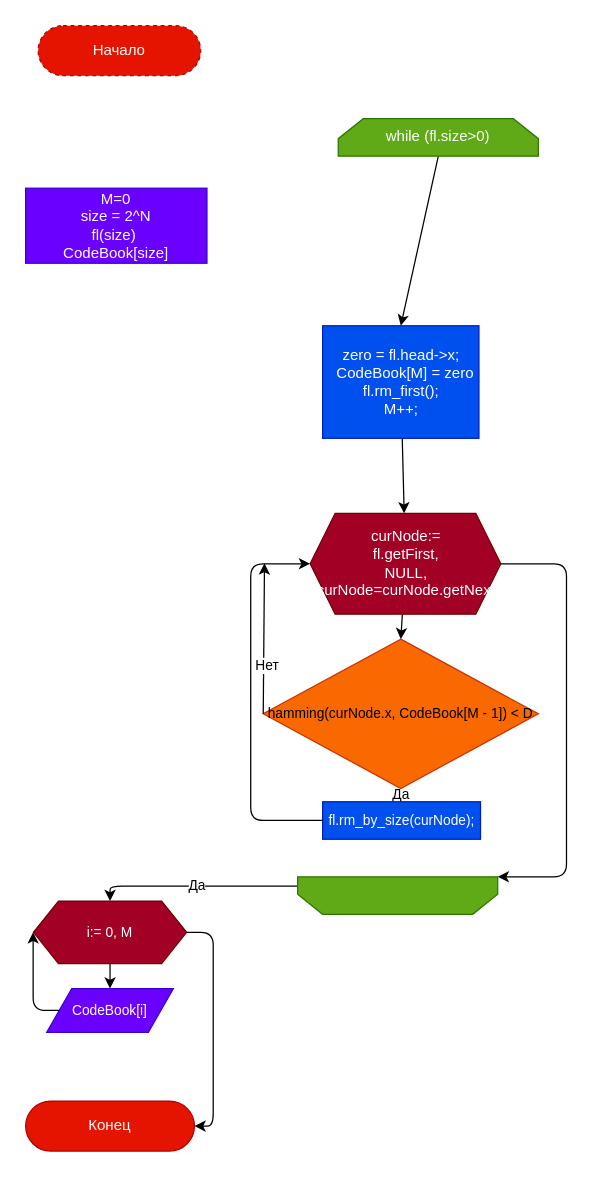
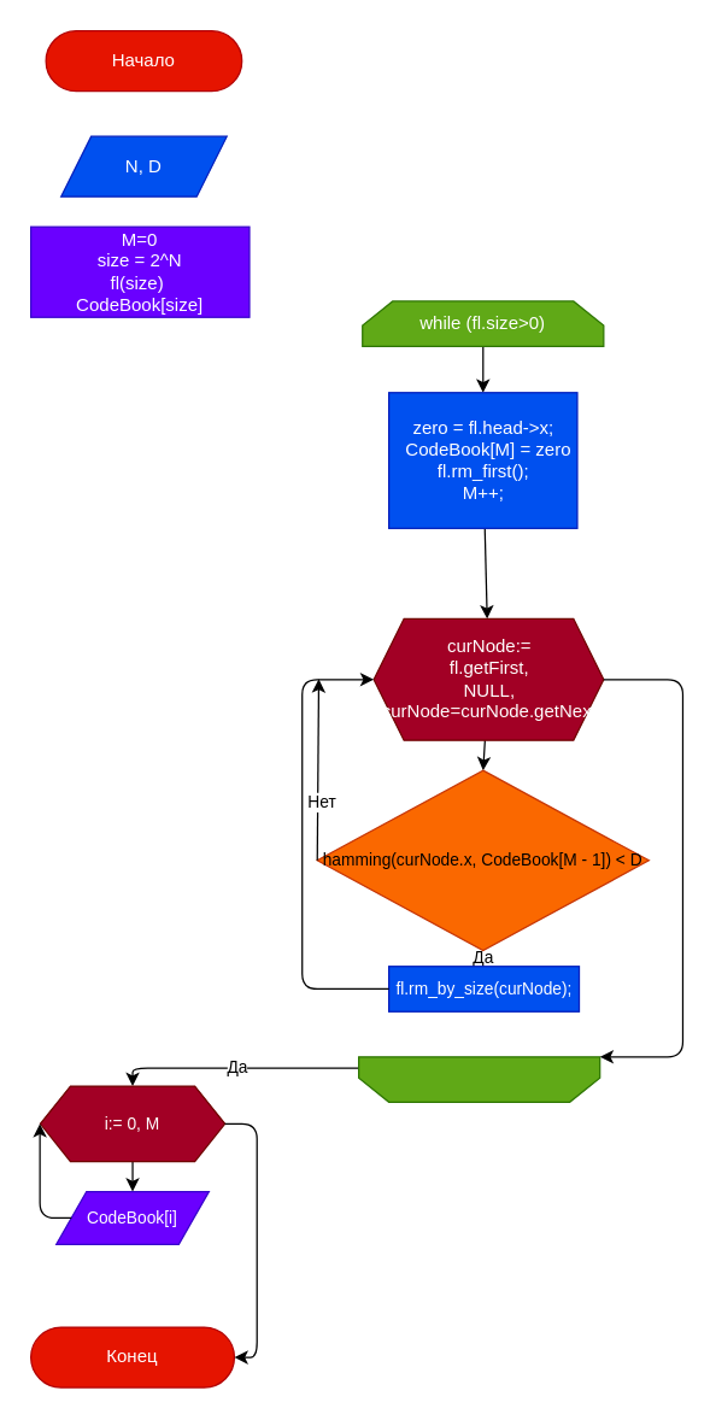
  <mxCell id="0" />
  <mxCell id="1" parent="0" />
- <mxCell id="2" value="Начало" style="rounded=1;whiteSpace=wrap;html=1;arcSize=50;fillColor=#e51400;fontColor=#ffffff;strokeColor=#B20000;dashed=1;" vertex="1" parent="1"><mxGeometry x="30" y="20" width="130" height="40" as="geometry" /></mxCell>
+ <mxCell id="2" value="Начало" style="rounded=1;whiteSpace=wrap;html=1;arcSize=50;fillColor=#e51400;fontColor=#ffffff;strokeColor=#B20000;" vertex="1" parent="1"><mxGeometry x="30" y="20" width="130" height="40" as="geometry" /></mxCell>
  <mxCell id="3" value="Конец" style="rounded=1;whiteSpace=wrap;html=1;arcSize=50;fillColor=#e51400;fontColor=#ffffff;strokeColor=#B20000;" vertex="1" parent="1"><mxGeometry x="20" y="880" width="135" height="40" as="geometry" /></mxCell>
+ <mxCell id="4" value="N, D" style="shape=parallelogram;perimeter=parallelogramPerimeter;whiteSpace=wrap;html=1;fixedSize=1;fillColor=#0050ef;fontColor=#ffffff;strokeColor=#001DBC;" vertex="1" parent="1"><mxGeometry x="40" y="90" width="110" height="40" as="geometry" /></mxCell>
  <mxCell id="5" value="M=0&lt;br&gt;size = 2^N&lt;br&gt;fl(size)&amp;nbsp;&lt;br&gt;CodeBook[size]" style="rounded=0;whiteSpace=wrap;html=1;fillColor=#6a00ff;fontColor=#ffffff;strokeColor=#3700CC;" vertex="1" parent="1"><mxGeometry x="20" y="150" width="145" height="60" as="geometry" /></mxCell>
  <mxCell id="6" value="" style="edgeStyle=none;html=1;exitX=0.5;exitY=1;exitDx=0;exitDy=0;entryX=0.5;entryY=0;entryDx=0;entryDy=0;" edge="1" parent="1" source="10" target="9"><mxGeometry relative="1" as="geometry"><mxPoint x="307.5" y="239.38" as="sourcePoint" /><mxPoint x="307.5" y="259.38" as="targetPoint" /></mxGeometry></mxCell>
  <mxCell id="7" value="Да" style="edgeStyle=segmentEdgeStyle;endArrow=classic;html=1;exitX=1;exitY=0.75;exitDx=0;exitDy=0;entryX=0.5;entryY=0;entryDx=0;entryDy=0;" edge="1" parent="1" source="11" target="22"><mxGeometry width="50" height="50" relative="1" as="geometry"><mxPoint x="252.5" y="149.38" as="sourcePoint" /><mxPoint x="88" y="520" as="targetPoint" /></mxGeometry></mxCell>
  <mxCell id="8" value="" style="edgeStyle=none;html=1;" edge="1" parent="1" source="9" target="13"><mxGeometry relative="1" as="geometry" /></mxCell>
  <mxCell id="9" value="&lt;div&gt;zero = fl.head-&amp;gt;x;&lt;/div&gt;&lt;div&gt;&amp;nbsp; CodeBook[M] = zero&lt;/div&gt;&lt;div&gt;&lt;span&gt;fl.rm_first();&lt;/span&gt;&lt;/div&gt;&lt;div&gt;&lt;span&gt;M++;&lt;/span&gt;&lt;/div&gt;" style="rounded=0;whiteSpace=wrap;html=1;fillColor=#0050ef;fontColor=#ffffff;strokeColor=#001DBC;" vertex="1" parent="1"><mxGeometry x="257.5" y="260" width="125" height="90" as="geometry" /></mxCell>
- <mxCell id="10" value="while (fl.size&amp;gt;0)" style="shape=loopLimit;whiteSpace=wrap;html=1;fillColor=#60a917;fontColor=#ffffff;strokeColor=#2D7600;" vertex="1" parent="1"><mxGeometry x="270" y="94.38" width="160" height="30" as="geometry" /></mxCell>
+ <mxCell id="10" value="while (fl.size&amp;gt;0)" style="shape=loopLimit;whiteSpace=wrap;html=1;fillColor=#60a917;fontColor=#ffffff;strokeColor=#2D7600;" vertex="1" parent="1"><mxGeometry x="240" y="199.38" width="160" height="30" as="geometry" /></mxCell>
  <mxCell id="11" value="" style="shape=loopLimit;whiteSpace=wrap;html=1;rotation=-180;fillColor=#60a917;fontColor=#ffffff;strokeColor=#2D7600;" vertex="1" parent="1"><mxGeometry x="237.5" y="700.62" width="160" height="30" as="geometry" /></mxCell>
  <mxCell id="12" value="" style="edgeStyle=none;html=1;fontSize=11;entryX=0.5;entryY=0;entryDx=0;entryDy=0;" edge="1" parent="1" source="13" target="15"><mxGeometry relative="1" as="geometry"><mxPoint x="313.682" y="500.619" as="targetPoint" /></mxGeometry></mxCell>
  <mxCell id="13" value="curNode:=&lt;br&gt;fl.getFirst, &lt;br&gt;NULL, &lt;br&gt;curNode=curNode.getNext" style="shape=hexagon;perimeter=hexagonPerimeter2;whiteSpace=wrap;html=1;fixedSize=1;fillColor=#a20025;fontColor=#ffffff;strokeColor=#6F0000;" vertex="1" parent="1"><mxGeometry x="247.5" y="410" width="152.5" height="80.62" as="geometry" /></mxCell>
  <mxCell id="14" value="Да" style="edgeStyle=none;html=1;fontSize=11;" edge="1" parent="1" source="15" target="16"><mxGeometry relative="1" as="geometry" /></mxCell>
  <mxCell id="15" value="&lt;font style=&quot;font-size: 11px&quot;&gt;hamming(curNode.x, CodeBook[M - 1]) &amp;lt; D&lt;/font&gt;" style="rhombus;whiteSpace=wrap;html=1;fillColor=#fa6800;fontColor=#000000;strokeColor=#C73500;" vertex="1" parent="1"><mxGeometry x="210" y="510.62" width="220" height="119.38" as="geometry" /></mxCell>
  <mxCell id="16" value="fl.rm_by_size(curNode);" style="rounded=0;whiteSpace=wrap;html=1;fontSize=11;fillColor=#0050ef;fontColor=#ffffff;strokeColor=#001DBC;" vertex="1" parent="1"><mxGeometry x="257.5" y="640.62" width="126.25" height="30" as="geometry" /></mxCell>
  <mxCell id="17" value="" style="edgeStyle=elbowEdgeStyle;elbow=horizontal;endArrow=classic;html=1;fontSize=11;entryX=0;entryY=0.5;entryDx=0;entryDy=0;exitX=0;exitY=0.5;exitDx=0;exitDy=0;" edge="1" parent="1" source="16" target="13"><mxGeometry width="50" height="50" relative="1" as="geometry"><mxPoint x="300" y="660.62" as="sourcePoint" /><mxPoint x="410" y="490.62" as="targetPoint" /><Array as="points"><mxPoint x="200" y="570.62" /></Array></mxGeometry></mxCell>
  <mxCell id="18" value="" style="endArrow=classic;html=1;fontSize=11;exitX=0;exitY=0.5;exitDx=0;exitDy=0;" edge="1" parent="1" source="15"><mxGeometry width="50" height="50" relative="1" as="geometry"><mxPoint x="192.5" y="540.62" as="sourcePoint" /><mxPoint x="211" y="450" as="targetPoint" /></mxGeometry></mxCell>
  <mxCell id="19" value="Нет" style="edgeLabel;html=1;align=center;verticalAlign=middle;resizable=0;points=[];fontSize=11;" vertex="1" connectable="0" parent="18"><mxGeometry x="-0.348" y="-2" relative="1" as="geometry"><mxPoint as="offset" /></mxGeometry></mxCell>
  <mxCell id="20" value="" style="edgeStyle=elbowEdgeStyle;elbow=horizontal;endArrow=classic;html=1;fontSize=11;exitX=1;exitY=0.5;exitDx=0;exitDy=0;entryX=0;entryY=1;entryDx=0;entryDy=0;" edge="1" parent="1" source="13" target="11"><mxGeometry width="50" height="50" relative="1" as="geometry"><mxPoint x="192.5" y="540.62" as="sourcePoint" /><mxPoint x="332.5" y="730.62" as="targetPoint" /><Array as="points"><mxPoint x="452.5" y="580.62" /></Array></mxGeometry></mxCell>
  <mxCell id="21" value="" style="edgeStyle=none;html=1;fontFamily=Helvetica;fontSize=11;" edge="1" parent="1" source="22" target="23"><mxGeometry relative="1" as="geometry" /></mxCell>
  <mxCell id="22" value="i:= 0, M" style="shape=hexagon;perimeter=hexagonPerimeter2;whiteSpace=wrap;html=1;fixedSize=1;fontSize=11;fillColor=#a20025;fontColor=#ffffff;strokeColor=#6F0000;" vertex="1" parent="1"><mxGeometry x="26.25" y="720" width="122.5" height="50" as="geometry" /></mxCell>
  <mxCell id="23" value="CodeBook[i]" style="shape=parallelogram;perimeter=parallelogramPerimeter;whiteSpace=wrap;html=1;fixedSize=1;fontFamily=Helvetica;fontSize=11;fillColor=#6a00ff;fontColor=#ffffff;strokeColor=#3700CC;" vertex="1" parent="1"><mxGeometry x="36.88" y="790" width="101.25" height="35" as="geometry" /></mxCell>
  <mxCell id="24" value="" style="edgeStyle=elbowEdgeStyle;elbow=horizontal;endArrow=classic;html=1;fontFamily=Helvetica;fontSize=11;exitX=0;exitY=0.5;exitDx=0;exitDy=0;entryX=0;entryY=0.5;entryDx=0;entryDy=0;" edge="1" parent="1" source="23" target="22"><mxGeometry width="50" height="50" relative="1" as="geometry"><mxPoint x="100" y="820" as="sourcePoint" /><mxPoint x="150" y="770" as="targetPoint" /><Array as="points"><mxPoint x="26" y="770" /></Array></mxGeometry></mxCell>
  <mxCell id="25" value="" style="edgeStyle=segmentEdgeStyle;endArrow=classic;html=1;fontFamily=Helvetica;fontSize=11;exitX=1;exitY=0.5;exitDx=0;exitDy=0;entryX=1;entryY=0.5;entryDx=0;entryDy=0;" edge="1" parent="1" source="22" target="3"><mxGeometry width="50" height="50" relative="1" as="geometry"><mxPoint x="100" y="820" as="sourcePoint" /><mxPoint x="130" y="890" as="targetPoint" /><Array as="points"><mxPoint x="170" y="745" /><mxPoint x="170" y="900" /></Array></mxGeometry></mxCell>
